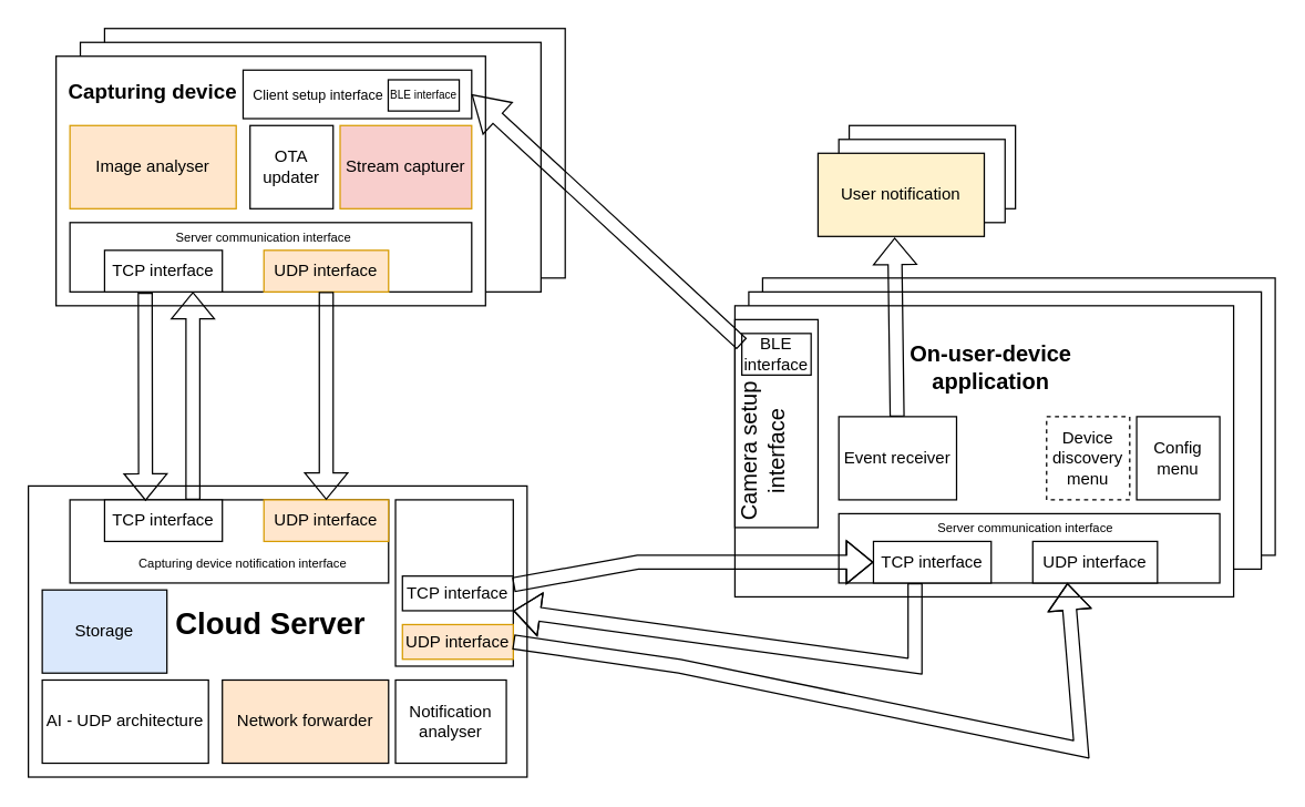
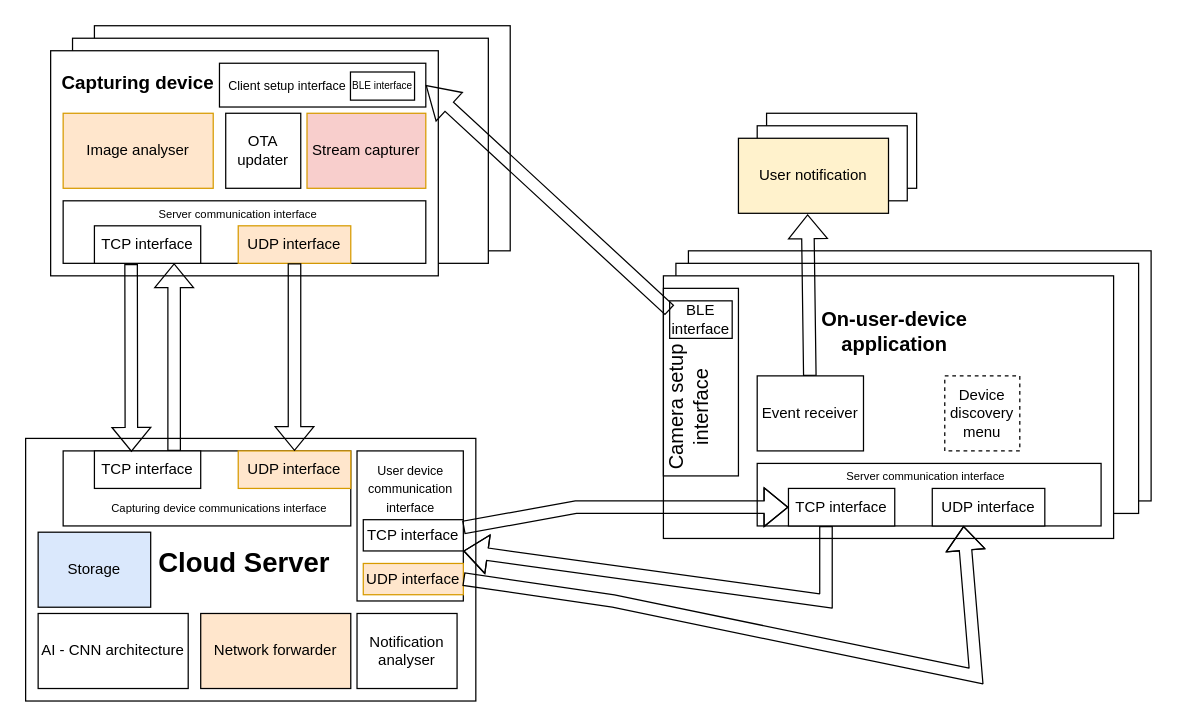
  <mxCell id="0" />
  <mxCell id="1" parent="0" />
  <mxCell id="2" value="" style="rounded=0;whiteSpace=wrap;html=1;" parent="1" vertex="1"><mxGeometry x="612.5" y="90" width="120" height="60" as="geometry" /></mxCell>
  <mxCell id="3" value="" style="rounded=0;whiteSpace=wrap;html=1;" parent="1" vertex="1"><mxGeometry x="605" y="100" width="120" height="60" as="geometry" /></mxCell>
  <mxCell id="4" value="" style="rounded=0;whiteSpace=wrap;html=1;" parent="1" vertex="1"><mxGeometry x="550" y="200" width="370" height="200" as="geometry" /></mxCell>
  <mxCell id="5" value="" style="rounded=0;whiteSpace=wrap;html=1;" parent="1" vertex="1"><mxGeometry x="540" y="210" width="370" height="200" as="geometry" /></mxCell>
  <mxCell id="6" value="" style="rounded=0;whiteSpace=wrap;html=1;" parent="1" vertex="1"><mxGeometry x="75" y="20" width="332.5" height="180" as="geometry" /></mxCell>
  <mxCell id="7" value="" style="rounded=0;whiteSpace=wrap;html=1;" parent="1" vertex="1"><mxGeometry x="57.5" y="30" width="332.5" height="180" as="geometry" /></mxCell>
  <mxCell id="8" value="" style="rounded=0;whiteSpace=wrap;html=1;" parent="1" vertex="1"><mxGeometry x="20" y="350" width="360" height="210" as="geometry" /></mxCell>
  <mxCell id="9" value="&lt;font style=&quot;font-size: 22px;&quot;&gt;Cloud Server&lt;/font&gt;" style="text;html=1;strokeColor=none;fillColor=none;align=center;verticalAlign=middle;whiteSpace=wrap;rounded=0;fontStyle=1" parent="1" vertex="1"><mxGeometry x="120" y="415" width="150" height="70" as="geometry" /></mxCell>
- <mxCell id="10" value="AI - UDP architecture" style="rounded=0;whiteSpace=wrap;html=1;" parent="1" vertex="1"><mxGeometry x="30" y="490" width="120" height="60" as="geometry" /></mxCell>
+ <mxCell id="10" value="AI - CNN architecture" style="rounded=0;whiteSpace=wrap;html=1;" parent="1" vertex="1"><mxGeometry x="30" y="490" width="120" height="60" as="geometry" /></mxCell>
  <mxCell id="11" value="Network forwarder" style="rounded=0;whiteSpace=wrap;html=1;fillColor=#ffe6cc;" parent="1" vertex="1"><mxGeometry x="160" y="490" width="120" height="60" as="geometry" /></mxCell>
  <mxCell id="12" value="" style="rounded=0;whiteSpace=wrap;html=1;" parent="1" vertex="1"><mxGeometry x="40" y="40" width="310" height="180" as="geometry" /></mxCell>
  <mxCell id="13" value="&lt;font style=&quot;font-size: 15px;&quot;&gt;Capturing device&lt;/font&gt;" style="text;html=1;strokeColor=none;fillColor=none;align=center;verticalAlign=middle;whiteSpace=wrap;rounded=0;fontStyle=1" parent="1" vertex="1"><mxGeometry x="45" y="50" width="130" height="30" as="geometry" /></mxCell>
  <mxCell id="14" value="Image analyser" style="rounded=0;whiteSpace=wrap;html=1;fillColor=#ffe6cc;strokeColor=#d79b00;" parent="1" vertex="1"><mxGeometry x="50" y="90" width="120" height="60" as="geometry" /></mxCell>
  <mxCell id="15" value="OTA updater" style="rounded=0;whiteSpace=wrap;html=1;" parent="1" vertex="1"><mxGeometry x="180" y="90" width="60" height="60" as="geometry" /></mxCell>
  <mxCell id="16" value="" style="rounded=0;whiteSpace=wrap;html=1;" parent="1" vertex="1"><mxGeometry x="50" y="360" width="230" height="60" as="geometry" /></mxCell>
- <mxCell id="17" value="&lt;font style=&quot;font-size: 9px;&quot;&gt;Capturing device notification interface&lt;/font&gt;" style="text;html=1;strokeColor=none;fillColor=none;align=center;verticalAlign=middle;whiteSpace=wrap;rounded=0;" parent="1" vertex="1"><mxGeometry x="80" y="390" width="190" height="30" as="geometry" /></mxCell>
+ <mxCell id="17" value="&lt;font style=&quot;font-size: 9px;&quot;&gt;Capturing device communications interface&lt;/font&gt;" style="text;html=1;strokeColor=none;fillColor=none;align=center;verticalAlign=middle;whiteSpace=wrap;rounded=0;" parent="1" vertex="1"><mxGeometry x="80" y="390" width="190" height="30" as="geometry" /></mxCell>
  <mxCell id="18" value="TCP interface" style="rounded=0;whiteSpace=wrap;html=1;" parent="1" vertex="1"><mxGeometry x="75" y="360" width="85" height="30" as="geometry" /></mxCell>
  <mxCell id="19" value="UDP interface" style="rounded=0;whiteSpace=wrap;html=1;fillColor=#ffe6cc;strokeColor=#d79b00;" parent="1" vertex="1"><mxGeometry x="190" y="360" width="90" height="30" as="geometry" /></mxCell>
  <mxCell id="20" value="" style="rounded=0;whiteSpace=wrap;html=1;" parent="1" vertex="1"><mxGeometry x="50" y="160" width="290" height="50" as="geometry" /></mxCell>
  <mxCell id="21" value="&lt;font style=&quot;font-size: 9px;&quot;&gt;Server communication interface&lt;br&gt;&lt;/font&gt;" style="text;html=1;strokeColor=none;fillColor=none;align=center;verticalAlign=middle;whiteSpace=wrap;rounded=0;" parent="1" vertex="1"><mxGeometry x="115" y="160" width="150" height="20" as="geometry" /></mxCell>
  <mxCell id="22" value="TCP interface" style="rounded=0;whiteSpace=wrap;html=1;" parent="1" vertex="1"><mxGeometry x="75" y="180" width="85" height="30" as="geometry" /></mxCell>
  <mxCell id="23" value="UDP interface" style="rounded=0;whiteSpace=wrap;html=1;fillColor=#ffe6cc;strokeColor=#d79b00;" parent="1" vertex="1"><mxGeometry x="190" y="180" width="90" height="30" as="geometry" /></mxCell>
  <mxCell id="24" value="" style="rounded=0;whiteSpace=wrap;html=1;" parent="1" vertex="1"><mxGeometry x="530" y="220" width="360" height="210" as="geometry" /></mxCell>
  <mxCell id="25" value="&lt;font style=&quot;font-size: 16px;&quot;&gt;On-user-device application&lt;/font&gt;" style="text;html=1;strokeColor=none;fillColor=none;align=center;verticalAlign=middle;whiteSpace=wrap;rounded=0;fontStyle=1" parent="1" vertex="1"><mxGeometry x="645" y="250" width="140" height="30" as="geometry" /></mxCell>
  <mxCell id="26" value="" style="shape=flexArrow;endArrow=classic;html=1;rounded=0;entryX=0.348;entryY=0.025;entryDx=0;entryDy=0;entryPerimeter=0;exitX=0.345;exitY=1.016;exitDx=0;exitDy=0;exitPerimeter=0;" parent="1" source="22" target="18" edge="1"><mxGeometry width="50" height="50" relative="1" as="geometry"><mxPoint x="109.31" y="210" as="sourcePoint" /><mxPoint x="109.31" y="300" as="targetPoint" /></mxGeometry></mxCell>
  <mxCell id="27" value="" style="shape=flexArrow;endArrow=classic;html=1;rounded=0;entryX=0.75;entryY=1;entryDx=0;entryDy=0;exitX=0.75;exitY=0;exitDx=0;exitDy=0;" parent="1" source="18" target="22" edge="1"><mxGeometry width="50" height="50" relative="1" as="geometry"><mxPoint x="140" y="340" as="sourcePoint" /><mxPoint x="140" y="230" as="targetPoint" /></mxGeometry></mxCell>
  <mxCell id="28" value="Notification analyser" style="rounded=0;whiteSpace=wrap;html=1;" parent="1" vertex="1"><mxGeometry x="285" y="490" width="80" height="60" as="geometry" /></mxCell>
  <mxCell id="29" value="" style="shape=flexArrow;endArrow=classic;html=1;rounded=0;" parent="1" source="23" target="19" edge="1"><mxGeometry width="50" height="50" relative="1" as="geometry"><mxPoint x="280" y="310" as="sourcePoint" /><mxPoint x="330" y="260" as="targetPoint" /></mxGeometry></mxCell>
  <mxCell id="30" value="" style="rounded=0;whiteSpace=wrap;html=1;" parent="1" vertex="1"><mxGeometry x="285" y="360" width="85" height="120" as="geometry" /></mxCell>
+ <mxCell id="31" value="&lt;font style=&quot;font-size: 10px;&quot;&gt;User device communication interface&lt;/font&gt;" style="text;html=1;strokeColor=none;fillColor=none;align=center;verticalAlign=middle;whiteSpace=wrap;rounded=0;" parent="1" vertex="1"><mxGeometry x="288.75" y="370" width="77.5" height="40" as="geometry" /></mxCell>
  <mxCell id="32" value="TCP interface" style="rounded=0;whiteSpace=wrap;html=1;" parent="1" vertex="1"><mxGeometry x="290" y="415" width="80" height="25" as="geometry" /></mxCell>
  <mxCell id="33" value="UDP interface" style="rounded=0;whiteSpace=wrap;html=1;fillColor=#ffe6cc;strokeColor=#d79b00;" parent="1" vertex="1"><mxGeometry x="290" y="450" width="80" height="25" as="geometry" /></mxCell>
  <mxCell id="34" value="" style="rounded=0;whiteSpace=wrap;html=1;" parent="1" vertex="1"><mxGeometry x="605" y="370" width="275" height="50" as="geometry" /></mxCell>
  <mxCell id="35" value="&lt;font style=&quot;font-size: 9px;&quot;&gt;Server communication interface&lt;br&gt;&lt;/font&gt;" style="text;html=1;strokeColor=none;fillColor=none;align=center;verticalAlign=middle;whiteSpace=wrap;rounded=0;" parent="1" vertex="1"><mxGeometry x="665" y="370" width="150" height="20" as="geometry" /></mxCell>
  <mxCell id="36" value="TCP interface" style="rounded=0;whiteSpace=wrap;html=1;" parent="1" vertex="1"><mxGeometry x="630" y="390" width="85" height="30" as="geometry" /></mxCell>
  <mxCell id="37" value="UDP interface" style="rounded=0;whiteSpace=wrap;html=1;" parent="1" vertex="1"><mxGeometry x="745" y="390" width="90" height="30" as="geometry" /></mxCell>
  <mxCell id="38" value="Event receiver" style="rounded=0;whiteSpace=wrap;html=1;" parent="1" vertex="1"><mxGeometry x="605" y="300" width="85" height="60" as="geometry" /></mxCell>
  <mxCell id="39" value="Device discovery menu" style="rounded=0;whiteSpace=wrap;html=1;dashed=1;" parent="1" vertex="1"><mxGeometry x="755" y="300" width="60" height="60" as="geometry" /></mxCell>
  <mxCell id="40" value="User notification" style="rounded=0;whiteSpace=wrap;html=1;fillColor=#fff2cc;" parent="1" vertex="1"><mxGeometry x="590" y="110" width="120" height="60" as="geometry" /></mxCell>
  <mxCell id="41" value="" style="shape=flexArrow;endArrow=classic;html=1;rounded=0;entryX=0.461;entryY=1.013;entryDx=0;entryDy=0;entryPerimeter=0;" parent="1" source="38" target="40" edge="1"><mxGeometry width="50" height="50" relative="1" as="geometry"><mxPoint x="640" y="300" as="sourcePoint" /><mxPoint x="650" y="210" as="targetPoint" /></mxGeometry></mxCell>
  <mxCell id="42" value="" style="shape=flexArrow;endArrow=classic;html=1;rounded=0;exitX=1;exitY=0.5;exitDx=0;exitDy=0;" parent="1" source="33" edge="1"><mxGeometry width="50" height="50" relative="1" as="geometry"><mxPoint x="420" y="480" as="sourcePoint" /><mxPoint x="770" y="420" as="targetPoint" /><Array as="points"><mxPoint x="490" y="480" /><mxPoint x="780" y="540" /></Array></mxGeometry></mxCell>
  <mxCell id="43" value="" style="shape=flexArrow;endArrow=classic;html=1;rounded=0;entryX=0;entryY=0.5;entryDx=0;entryDy=0;exitX=1;exitY=0.25;exitDx=0;exitDy=0;" parent="1" source="32" target="36" edge="1"><mxGeometry width="50" height="50" relative="1" as="geometry"><mxPoint x="330" y="340" as="sourcePoint" /><mxPoint x="380" y="290" as="targetPoint" /><Array as="points"><mxPoint x="460" y="405" /></Array></mxGeometry></mxCell>
  <mxCell id="44" value="" style="shape=flexArrow;endArrow=classic;html=1;rounded=0;exitX=0.353;exitY=1;exitDx=0;exitDy=0;exitPerimeter=0;entryX=1;entryY=1;entryDx=0;entryDy=0;" parent="1" source="36" target="32" edge="1"><mxGeometry width="50" height="50" relative="1" as="geometry"><mxPoint x="330" y="340" as="sourcePoint" /><mxPoint x="380" y="290" as="targetPoint" /><Array as="points"><mxPoint x="660" y="480" /></Array></mxGeometry></mxCell>
- <mxCell id="45" value="Config menu" style="rounded=0;whiteSpace=wrap;html=1;" parent="1" vertex="1"><mxGeometry x="820" y="300" width="60" height="60" as="geometry" /></mxCell>
  <mxCell id="46" value="Stream capturer" style="rounded=0;whiteSpace=wrap;html=1;fillColor=#f8cecc;strokeColor=#d79b00;" parent="1" vertex="1"><mxGeometry x="245" y="90" width="95" height="60" as="geometry" /></mxCell>
  <mxCell id="47" value="Storage" style="rounded=0;whiteSpace=wrap;html=1;fillColor=#dae8fc;" parent="1" vertex="1"><mxGeometry x="30" y="425" width="90" height="60" as="geometry" /></mxCell>
  <mxCell id="48" value="" style="rounded=0;whiteSpace=wrap;html=1;" vertex="1" parent="1"><mxGeometry x="530" y="230" width="60" height="150" as="geometry" /></mxCell>
  <mxCell id="49" value="Camera setup interface" style="text;html=1;align=center;verticalAlign=middle;whiteSpace=wrap;rounded=0;fontSize=16;rotation=270;" vertex="1" parent="1"><mxGeometry x="470" y="310" width="160" height="30" as="geometry" /></mxCell>
  <mxCell id="50" value="BLE interface" style="rounded=0;whiteSpace=wrap;html=1;" vertex="1" parent="1"><mxGeometry x="535" y="240" width="50" height="30" as="geometry" /></mxCell>
  <mxCell id="51" value="" style="rounded=0;whiteSpace=wrap;html=1;" vertex="1" parent="1"><mxGeometry x="175" y="50" width="165" height="35" as="geometry" /></mxCell>
  <mxCell id="52" value="Client setup interface" style="text;html=1;align=center;verticalAlign=middle;whiteSpace=wrap;rounded=0;fontSize=10;" vertex="1" parent="1"><mxGeometry x="180" y="41.25" width="98.75" height="52.5" as="geometry" /></mxCell>
  <mxCell id="53" value="BLE interface" style="rounded=0;whiteSpace=wrap;html=1;fontSize=8;" vertex="1" parent="1"><mxGeometry x="279.75" y="57" width="51.25" height="22.5" as="geometry" /></mxCell>
  <mxCell id="54" value="" style="shape=flexArrow;endArrow=classic;html=1;rounded=0;fontSize=12;startSize=8;endSize=8;entryX=1;entryY=0.5;entryDx=0;entryDy=0;exitX=0;exitY=0.25;exitDx=0;exitDy=0;" edge="1" parent="1" source="50" target="51"><mxGeometry width="50" height="50" relative="1" as="geometry"><mxPoint x="530" y="320" as="sourcePoint" /><mxPoint x="440" y="120" as="targetPoint" /></mxGeometry></mxCell>
